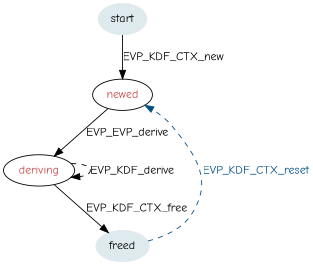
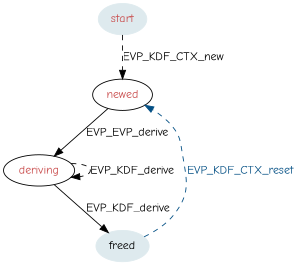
  strict digraph {
    fontname="Comic Neue"
    node [fontname="Comic Neue" style=filled]
    edge [fontname="Comic Neue"]
-   n1 [color="#deeaee" label=start]
+   n1 [color="#deeaee" label=start fontcolor="#c94c4c"]
    n2 [fontcolor="#c94c4c" label=newed style=solid]
    n3 [fontcolor="#c94c4c" label=deriving style=""]
    n4 [color="#deeaee" label=freed]
-   n1 -> n2 [label=EVP_KDF_CTX_new]
+   n1 -> n2 [label=EVP_KDF_CTX_new style=dashed]
    n2 -> n3 [label=EVP_EVP_derive]
    n3 -> n3 [label=EVP_KDF_derive style=dashed]
-   n3 -> n4 [label=EVP_KDF_CTX_free]
+   n3 -> n4 [label=EVP_KDF_derive]
    n4 -> n2 [color="#034f84" fontcolor="#034f84" label=EVP_KDF_CTX_reset style=dashed]
  }
